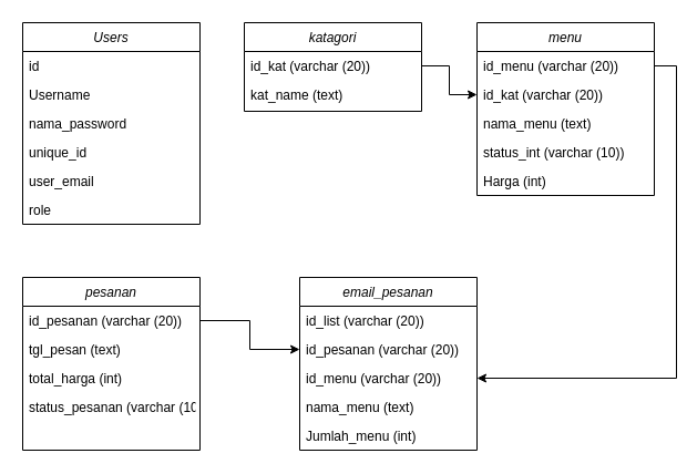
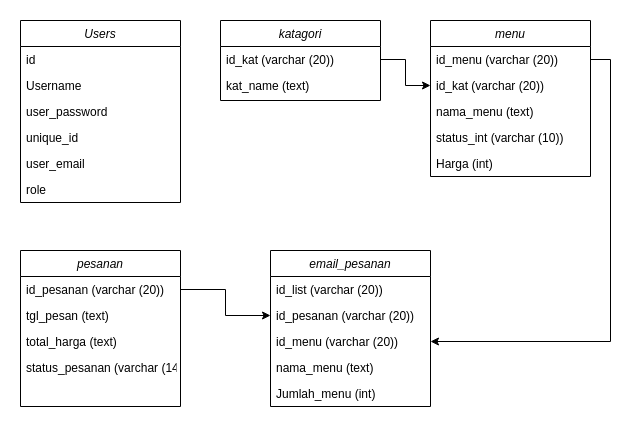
  <mxCell id="0" />
  <mxCell id="1" parent="0" />
  <mxCell id="2" value="Users" style="swimlane;fontStyle=2;align=center;verticalAlign=top;childLayout=stackLayout;horizontal=1;startSize=26;horizontalStack=0;resizeParent=1;resizeLast=0;collapsible=1;marginBottom=0;rounded=0;shadow=0;strokeWidth=1;" parent="1" vertex="1"><mxGeometry x="20" y="20" width="160" height="182" as="geometry"><mxRectangle x="230" y="140" width="160" height="26" as="alternateBounds" /></mxGeometry></mxCell>
  <mxCell id="3" value="id" style="text;align=left;verticalAlign=top;spacingLeft=4;spacingRight=4;overflow=hidden;rotatable=0;points=[[0,0.5],[1,0.5]];portConstraint=eastwest;" parent="2" vertex="1"><mxGeometry y="26" width="160" height="26" as="geometry" /></mxCell>
  <mxCell id="4" value="Username" style="text;align=left;verticalAlign=top;spacingLeft=4;spacingRight=4;overflow=hidden;rotatable=0;points=[[0,0.5],[1,0.5]];portConstraint=eastwest;rounded=0;shadow=0;html=0;" parent="2" vertex="1"><mxGeometry y="52" width="160" height="26" as="geometry" /></mxCell>
- <mxCell id="5" value="nama_password" style="text;align=left;verticalAlign=top;spacingLeft=4;spacingRight=4;overflow=hidden;rotatable=0;points=[[0,0.5],[1,0.5]];portConstraint=eastwest;rounded=0;shadow=0;html=0;" parent="2" vertex="1"><mxGeometry y="78" width="160" height="26" as="geometry" /></mxCell>
+ <mxCell id="5" value="user_password" style="text;align=left;verticalAlign=top;spacingLeft=4;spacingRight=4;overflow=hidden;rotatable=0;points=[[0,0.5],[1,0.5]];portConstraint=eastwest;rounded=0;shadow=0;html=0;" parent="2" vertex="1"><mxGeometry y="78" width="160" height="26" as="geometry" /></mxCell>
  <mxCell id="6" value="unique_id" style="text;align=left;verticalAlign=top;spacingLeft=4;spacingRight=4;overflow=hidden;rotatable=0;points=[[0,0.5],[1,0.5]];portConstraint=eastwest;" parent="2" vertex="1"><mxGeometry y="104" width="160" height="26" as="geometry" /></mxCell>
  <mxCell id="7" value="user_email" style="text;align=left;verticalAlign=top;spacingLeft=4;spacingRight=4;overflow=hidden;rotatable=0;points=[[0,0.5],[1,0.5]];portConstraint=eastwest;" vertex="1" parent="2"><mxGeometry y="130" width="160" height="26" as="geometry" /></mxCell>
  <mxCell id="8" value="role" style="text;align=left;verticalAlign=top;spacingLeft=4;spacingRight=4;overflow=hidden;rotatable=0;points=[[0,0.5],[1,0.5]];portConstraint=eastwest;" vertex="1" parent="2"><mxGeometry y="156" width="160" height="26" as="geometry" /></mxCell>
  <mxCell id="9" value="katagori" style="swimlane;fontStyle=2;align=center;verticalAlign=top;childLayout=stackLayout;horizontal=1;startSize=26;horizontalStack=0;resizeParent=1;resizeLast=0;collapsible=1;marginBottom=0;rounded=0;shadow=0;strokeWidth=1;" vertex="1" parent="1"><mxGeometry x="220" y="20" width="160" height="80" as="geometry"><mxRectangle x="230" y="140" width="160" height="26" as="alternateBounds" /></mxGeometry></mxCell>
  <mxCell id="10" value="id_kat (varchar (20))" style="text;align=left;verticalAlign=top;spacingLeft=4;spacingRight=4;overflow=hidden;rotatable=0;points=[[0,0.5],[1,0.5]];portConstraint=eastwest;" vertex="1" parent="9"><mxGeometry y="26" width="160" height="26" as="geometry" /></mxCell>
  <mxCell id="11" value="kat_name (text)" style="text;align=left;verticalAlign=top;spacingLeft=4;spacingRight=4;overflow=hidden;rotatable=0;points=[[0,0.5],[1,0.5]];portConstraint=eastwest;rounded=0;shadow=0;html=0;" vertex="1" parent="9"><mxGeometry y="52" width="160" height="26" as="geometry" /></mxCell>
  <mxCell id="12" value="menu" style="swimlane;fontStyle=2;align=center;verticalAlign=top;childLayout=stackLayout;horizontal=1;startSize=26;horizontalStack=0;resizeParent=1;resizeLast=0;collapsible=1;marginBottom=0;rounded=0;shadow=0;strokeWidth=1;" vertex="1" parent="1"><mxGeometry x="430" y="20" width="160" height="156" as="geometry"><mxRectangle x="230" y="140" width="160" height="26" as="alternateBounds" /></mxGeometry></mxCell>
  <mxCell id="13" value="id_menu (varchar (20))" style="text;align=left;verticalAlign=top;spacingLeft=4;spacingRight=4;overflow=hidden;rotatable=0;points=[[0,0.5],[1,0.5]];portConstraint=eastwest;" vertex="1" parent="12"><mxGeometry y="26" width="160" height="26" as="geometry" /></mxCell>
  <mxCell id="14" value="id_kat (varchar (20))" style="text;align=left;verticalAlign=top;spacingLeft=4;spacingRight=4;overflow=hidden;rotatable=0;points=[[0,0.5],[1,0.5]];portConstraint=eastwest;" vertex="1" parent="12"><mxGeometry y="52" width="160" height="26" as="geometry" /></mxCell>
  <mxCell id="15" value="nama_menu (text)" style="text;align=left;verticalAlign=top;spacingLeft=4;spacingRight=4;overflow=hidden;rotatable=0;points=[[0,0.5],[1,0.5]];portConstraint=eastwest;rounded=0;shadow=0;html=0;" vertex="1" parent="12"><mxGeometry y="78" width="160" height="26" as="geometry" /></mxCell>
  <mxCell id="16" value="status_int (varchar (10))" style="text;align=left;verticalAlign=top;spacingLeft=4;spacingRight=4;overflow=hidden;rotatable=0;points=[[0,0.5],[1,0.5]];portConstraint=eastwest;rounded=0;shadow=0;html=0;" vertex="1" parent="12"><mxGeometry y="104" width="160" height="26" as="geometry" /></mxCell>
  <mxCell id="17" value="Harga (int)" style="text;align=left;verticalAlign=top;spacingLeft=4;spacingRight=4;overflow=hidden;rotatable=0;points=[[0,0.5],[1,0.5]];portConstraint=eastwest;rounded=0;shadow=0;html=0;" vertex="1" parent="12"><mxGeometry y="130" width="160" height="26" as="geometry" /></mxCell>
  <mxCell id="18" value="pesanan" style="swimlane;fontStyle=2;align=center;verticalAlign=top;childLayout=stackLayout;horizontal=1;startSize=26;horizontalStack=0;resizeParent=1;resizeLast=0;collapsible=1;marginBottom=0;rounded=0;shadow=0;strokeWidth=1;" vertex="1" parent="1"><mxGeometry x="20" y="250" width="160" height="156" as="geometry"><mxRectangle x="230" y="140" width="160" height="26" as="alternateBounds" /></mxGeometry></mxCell>
  <mxCell id="19" value="id_pesanan (varchar (20))" style="text;align=left;verticalAlign=top;spacingLeft=4;spacingRight=4;overflow=hidden;rotatable=0;points=[[0,0.5],[1,0.5]];portConstraint=eastwest;" vertex="1" parent="18"><mxGeometry y="26" width="160" height="26" as="geometry" /></mxCell>
  <mxCell id="20" value="tgl_pesan (text)" style="text;align=left;verticalAlign=top;spacingLeft=4;spacingRight=4;overflow=hidden;rotatable=0;points=[[0,0.5],[1,0.5]];portConstraint=eastwest;rounded=0;shadow=0;html=0;" vertex="1" parent="18"><mxGeometry y="52" width="160" height="26" as="geometry" /></mxCell>
- <mxCell id="21" value="total_harga (int)" style="text;align=left;verticalAlign=top;spacingLeft=4;spacingRight=4;overflow=hidden;rotatable=0;points=[[0,0.5],[1,0.5]];portConstraint=eastwest;rounded=0;shadow=0;html=0;" vertex="1" parent="18"><mxGeometry y="78" width="160" height="26" as="geometry" /></mxCell>
- <mxCell id="22" value="status_pesanan (varchar (10))" style="text;align=left;verticalAlign=top;spacingLeft=4;spacingRight=4;overflow=hidden;rotatable=0;points=[[0,0.5],[1,0.5]];portConstraint=eastwest;rounded=0;shadow=0;html=0;" vertex="1" parent="18"><mxGeometry y="104" width="160" height="26" as="geometry" /></mxCell>
+ <mxCell id="21" value="total_harga (text)" style="text;align=left;verticalAlign=top;spacingLeft=4;spacingRight=4;overflow=hidden;rotatable=0;points=[[0,0.5],[1,0.5]];portConstraint=eastwest;rounded=0;shadow=0;html=0;" vertex="1" parent="18"><mxGeometry y="78" width="160" height="26" as="geometry" /></mxCell>
+ <mxCell id="22" value="status_pesanan (varchar (14))" style="text;align=left;verticalAlign=top;spacingLeft=4;spacingRight=4;overflow=hidden;rotatable=0;points=[[0,0.5],[1,0.5]];portConstraint=eastwest;rounded=0;shadow=0;html=0;" vertex="1" parent="18"><mxGeometry y="104" width="160" height="26" as="geometry" /></mxCell>
  <mxCell id="23" value="email_pesanan" style="swimlane;fontStyle=2;align=center;verticalAlign=top;childLayout=stackLayout;horizontal=1;startSize=26;horizontalStack=0;resizeParent=1;resizeLast=0;collapsible=1;marginBottom=0;rounded=0;shadow=0;strokeWidth=1;" vertex="1" parent="1"><mxGeometry x="270" y="250" width="160" height="156" as="geometry"><mxRectangle x="230" y="140" width="160" height="26" as="alternateBounds" /></mxGeometry></mxCell>
  <mxCell id="24" value="id_list (varchar (20))" style="text;align=left;verticalAlign=top;spacingLeft=4;spacingRight=4;overflow=hidden;rotatable=0;points=[[0,0.5],[1,0.5]];portConstraint=eastwest;" vertex="1" parent="23"><mxGeometry y="26" width="160" height="26" as="geometry" /></mxCell>
  <mxCell id="25" value="id_pesanan (varchar (20))" style="text;align=left;verticalAlign=top;spacingLeft=4;spacingRight=4;overflow=hidden;rotatable=0;points=[[0,0.5],[1,0.5]];portConstraint=eastwest;rounded=0;shadow=0;html=0;" vertex="1" parent="23"><mxGeometry y="52" width="160" height="26" as="geometry" /></mxCell>
  <mxCell id="26" value="id_menu (varchar (20))" style="text;align=left;verticalAlign=top;spacingLeft=4;spacingRight=4;overflow=hidden;rotatable=0;points=[[0,0.5],[1,0.5]];portConstraint=eastwest;" vertex="1" parent="23"><mxGeometry y="78" width="160" height="26" as="geometry" /></mxCell>
  <mxCell id="27" value="nama_menu (text)" style="text;align=left;verticalAlign=top;spacingLeft=4;spacingRight=4;overflow=hidden;rotatable=0;points=[[0,0.5],[1,0.5]];portConstraint=eastwest;rounded=0;shadow=0;html=0;" vertex="1" parent="23"><mxGeometry y="104" width="160" height="26" as="geometry" /></mxCell>
  <mxCell id="28" value="Jumlah_menu (int)" style="text;align=left;verticalAlign=top;spacingLeft=4;spacingRight=4;overflow=hidden;rotatable=0;points=[[0,0.5],[1,0.5]];portConstraint=eastwest;rounded=0;shadow=0;html=0;" vertex="1" parent="23"><mxGeometry y="130" width="160" height="26" as="geometry" /></mxCell>
  <mxCell id="29" style="edgeStyle=orthogonalEdgeStyle;rounded=0;orthogonalLoop=1;jettySize=auto;html=1;exitX=1;exitY=0.5;exitDx=0;exitDy=0;entryX=0;entryY=0.5;entryDx=0;entryDy=0;" edge="1" parent="1" source="10" target="14"><mxGeometry relative="1" as="geometry" /></mxCell>
  <mxCell id="30" style="edgeStyle=orthogonalEdgeStyle;rounded=0;orthogonalLoop=1;jettySize=auto;html=1;exitX=1;exitY=0.5;exitDx=0;exitDy=0;" edge="1" parent="1" source="19" target="25"><mxGeometry relative="1" as="geometry" /></mxCell>
  <mxCell id="31" style="edgeStyle=orthogonalEdgeStyle;rounded=0;orthogonalLoop=1;jettySize=auto;html=1;exitX=1;exitY=0.5;exitDx=0;exitDy=0;entryX=1;entryY=0.5;entryDx=0;entryDy=0;" edge="1" parent="1" source="13" target="26"><mxGeometry relative="1" as="geometry" /></mxCell>
